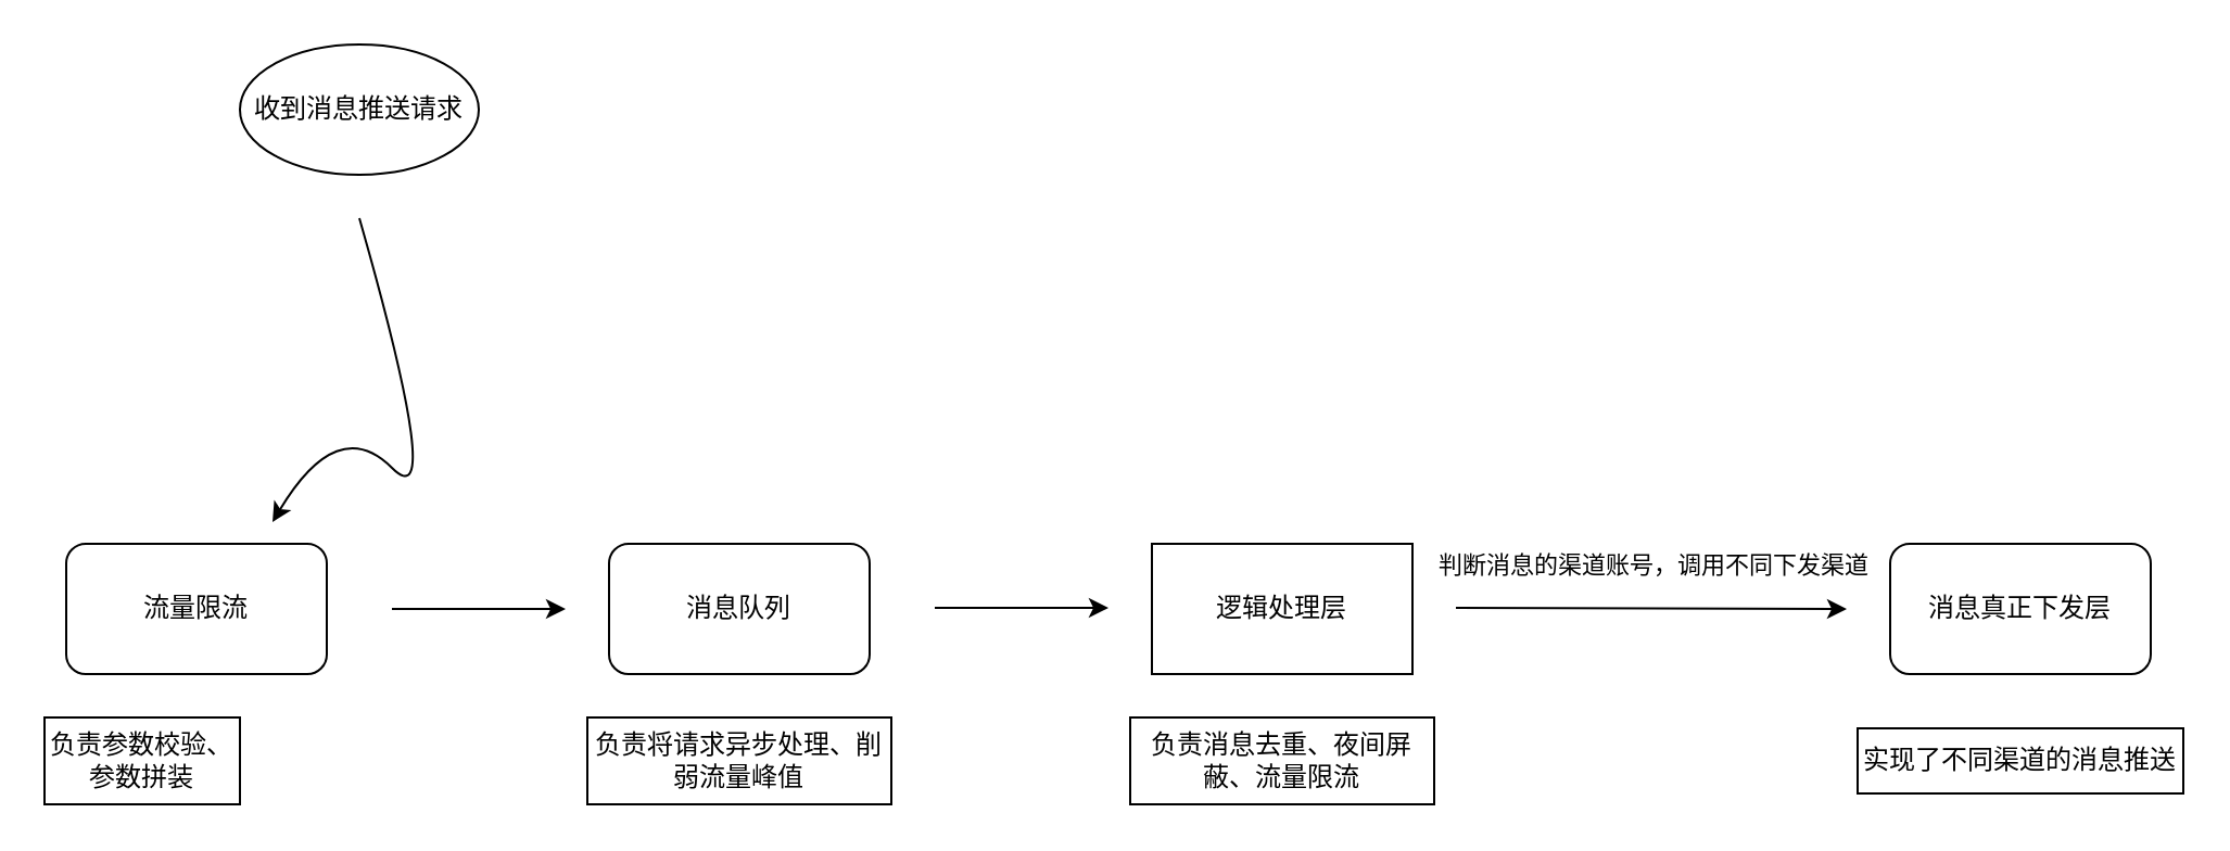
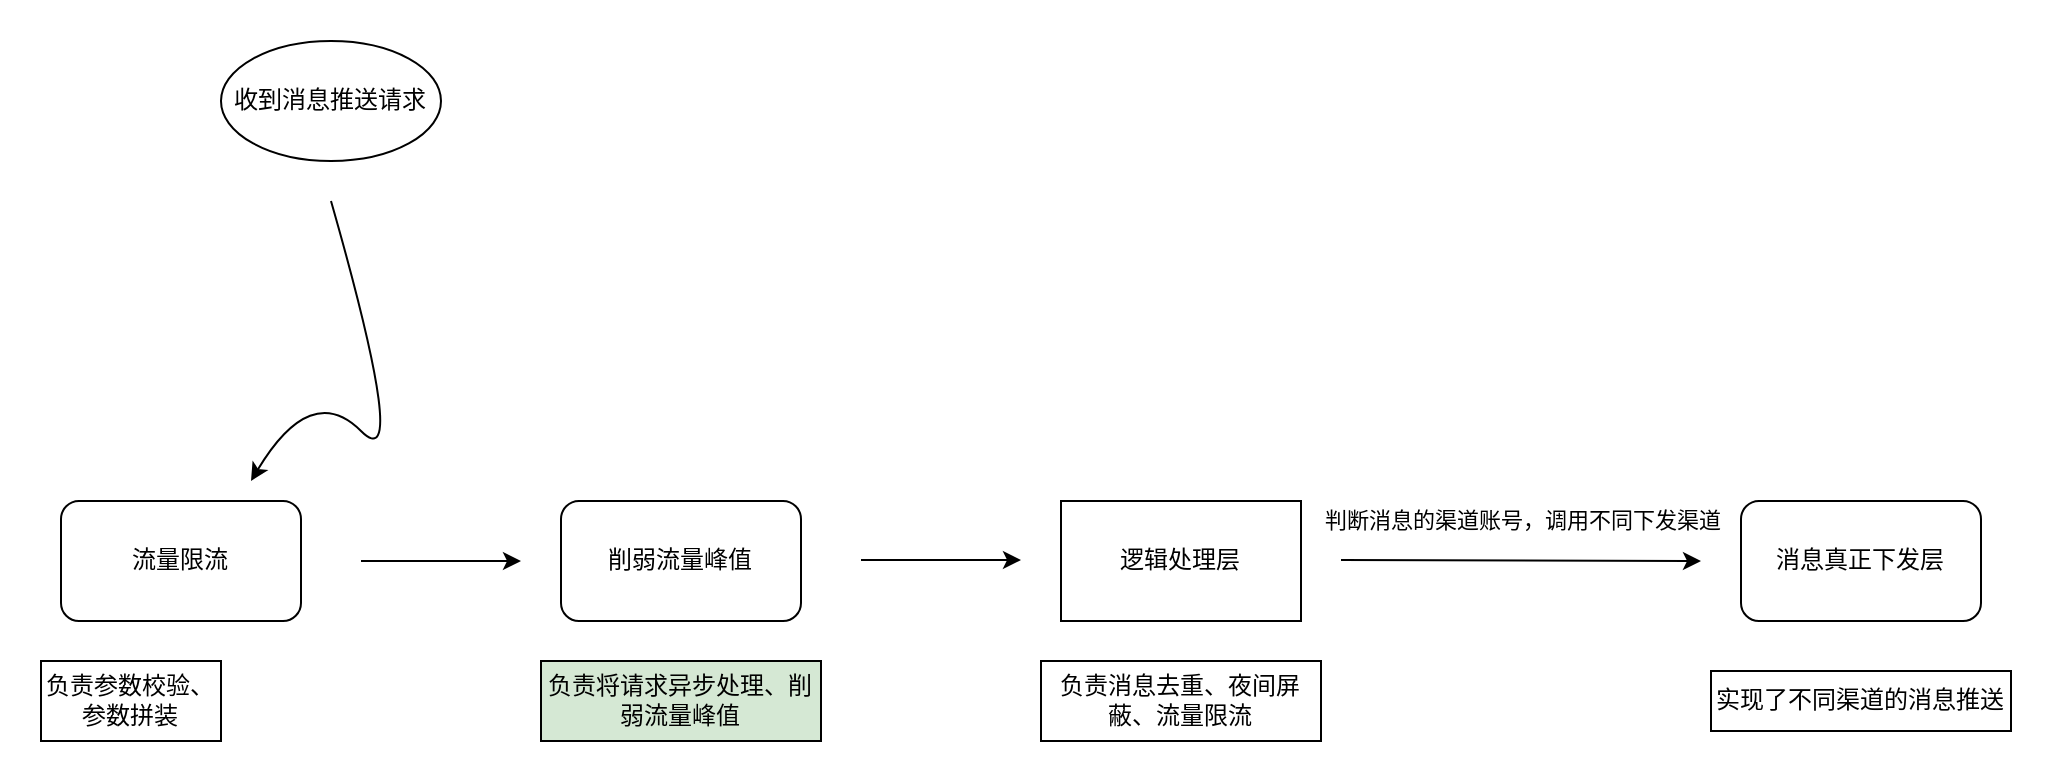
  <mxCell id="0" />
  <mxCell id="1" parent="0" />
  <mxCell id="2" value="收到消息推送请求" style="ellipse;whiteSpace=wrap;html=1;" vertex="1" parent="1"><mxGeometry x="110" y="20" width="110" height="60" as="geometry" /></mxCell>
  <mxCell id="3" value="" style="curved=1;endArrow=classic;html=1;rounded=0;" edge="1" parent="1"><mxGeometry width="50" height="50" relative="1" as="geometry"><mxPoint x="165" y="100" as="sourcePoint" /><mxPoint x="125" y="240" as="targetPoint" /><Array as="points"><mxPoint x="205" y="240" /><mxPoint x="155" y="190" /></Array></mxGeometry></mxCell>
  <mxCell id="4" value="流量限流" style="rounded=1;whiteSpace=wrap;html=1;" vertex="1" parent="1"><mxGeometry x="30" y="250" width="120" height="60" as="geometry" /></mxCell>
  <mxCell id="5" value="负责参数校验、参数拼装" style="rounded=0;whiteSpace=wrap;html=1;" vertex="1" parent="1"><mxGeometry x="20" y="330" width="90" height="40" as="geometry" /></mxCell>
  <mxCell id="6" value="" style="endArrow=classic;html=1;rounded=0;" edge="1" parent="1"><mxGeometry width="50" height="50" relative="1" as="geometry"><mxPoint x="180" y="280" as="sourcePoint" /><mxPoint x="260" y="280" as="targetPoint" /></mxGeometry></mxCell>
- <mxCell id="7" value="消息队列" style="rounded=1;whiteSpace=wrap;html=1;" vertex="1" parent="1"><mxGeometry x="280" y="250" width="120" height="60" as="geometry" /></mxCell>
- <mxCell id="8" value="负责将请求异步处理、削弱流量峰值" style="rounded=0;whiteSpace=wrap;html=1;" vertex="1" parent="1"><mxGeometry x="270" y="330" width="140" height="40" as="geometry" /></mxCell>
+ <mxCell id="7" value="削弱流量峰值" style="rounded=1;whiteSpace=wrap;html=1;" vertex="1" parent="1"><mxGeometry x="280" y="250" width="120" height="60" as="geometry" /></mxCell>
+ <mxCell id="8" value="负责将请求异步处理、削弱流量峰值" style="rounded=0;whiteSpace=wrap;html=1;fillColor=#d5e8d4;" vertex="1" parent="1"><mxGeometry x="270" y="330" width="140" height="40" as="geometry" /></mxCell>
  <mxCell id="9" value="" style="endArrow=classic;html=1;rounded=0;" edge="1" parent="1"><mxGeometry width="50" height="50" relative="1" as="geometry"><mxPoint x="430" y="279.5" as="sourcePoint" /><mxPoint x="510" y="279.5" as="targetPoint" /></mxGeometry></mxCell>
  <mxCell id="10" value="逻辑处理层" style="whiteSpace=wrap;html=1;rounded=0;" vertex="1" parent="1"><mxGeometry x="530" y="250" width="120" height="60" as="geometry" /></mxCell>
  <mxCell id="11" value="负责消息去重、夜间屏蔽、流量限流" style="rounded=0;whiteSpace=wrap;html=1;" vertex="1" parent="1"><mxGeometry x="520" y="330" width="140" height="40" as="geometry" /></mxCell>
  <mxCell id="12" value="" style="endArrow=classic;html=1;rounded=0;" edge="1" parent="1"><mxGeometry width="50" height="50" relative="1" as="geometry"><mxPoint x="670" y="279.5" as="sourcePoint" /><mxPoint x="850" y="280" as="targetPoint" /></mxGeometry></mxCell>
  <mxCell id="13" value="判断消息的渠道账号，调用不同下发渠道" style="edgeLabel;html=1;align=center;verticalAlign=middle;resizable=0;points=[];" vertex="1" connectable="0" parent="12"><mxGeometry x="0.325" y="2" relative="1" as="geometry"><mxPoint x="-29" y="-18" as="offset" /></mxGeometry></mxCell>
  <mxCell id="14" value="消息真正下发层" style="rounded=1;whiteSpace=wrap;html=1;" vertex="1" parent="1"><mxGeometry x="870" y="250" width="120" height="60" as="geometry" /></mxCell>
  <mxCell id="15" value="实现了不同渠道的消息推送" style="rounded=0;whiteSpace=wrap;html=1;" vertex="1" parent="1"><mxGeometry x="855" y="335" width="150" height="30" as="geometry" /></mxCell>
